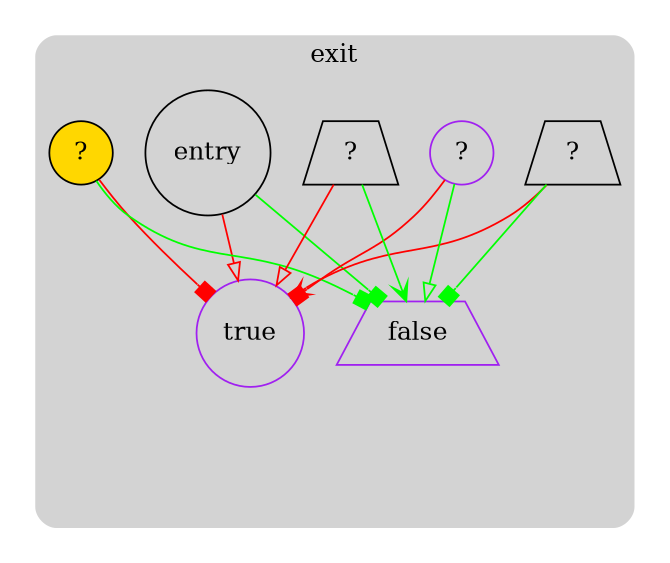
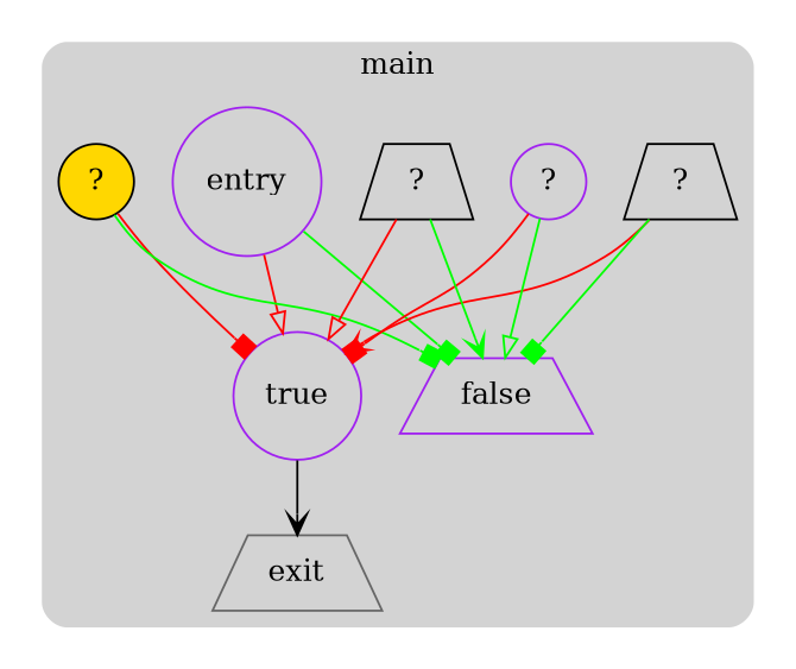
  strict digraph {
    compound=true
    node [color=purple fillcolor=lightgrey shape=circle style=filled]
    edge [arrowhead=box color=red]
-   n1 [color=black label=entry rank=source]
+   n1 [label=entry rank=source]
    n2 [label=true]
    n3 [label=false shape=trapezium]
    n4 [color=black fillcolor=gold label="?"]
    n5 [color=black label="?" shape=trapezium]
    n6 [label="?"]
    n7 [color=black label="?" shape=trapezium]
+   n8 [color=gray40 label=exit rank=sink shape=trapezium]
    subgraph cluster_1 {
      peripheries=0
      subgraph cluster_2 {
        bgcolor=lightgray
        color=darkgray
-       label=exit
+       label=main
        peripheries=0
        style=rounded
        n1
        n2
        n3
        n4
        n5
        n6
        n7
+       n8
      }
    }
    n1 -> n2 [arrowhead=onormal]
    n1 -> n3 [color=green]
+   n2 -> n8 [arrowhead=vee color=black]
    n4 -> n2
    n4 -> n3 [color=green]
    n5 -> n2 [arrowhead=vee]
    n5 -> n3 [color=green]
    n6 -> n2
    n6 -> n3 [arrowhead=onormal color=green]
    n7 -> n2 [arrowhead=onormal]
    n7 -> n3 [arrowhead=vee color=green]
  }
